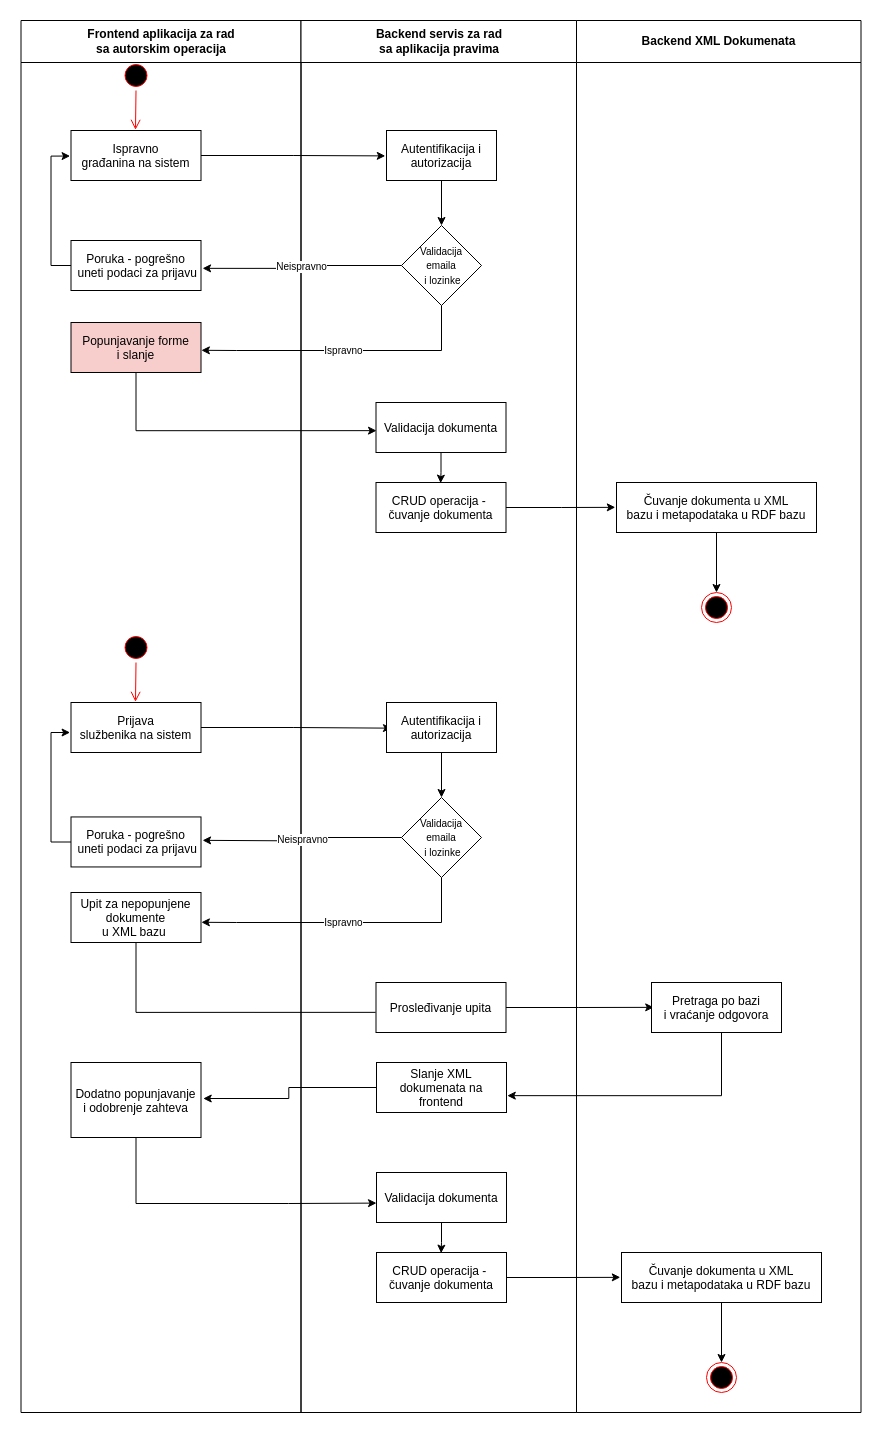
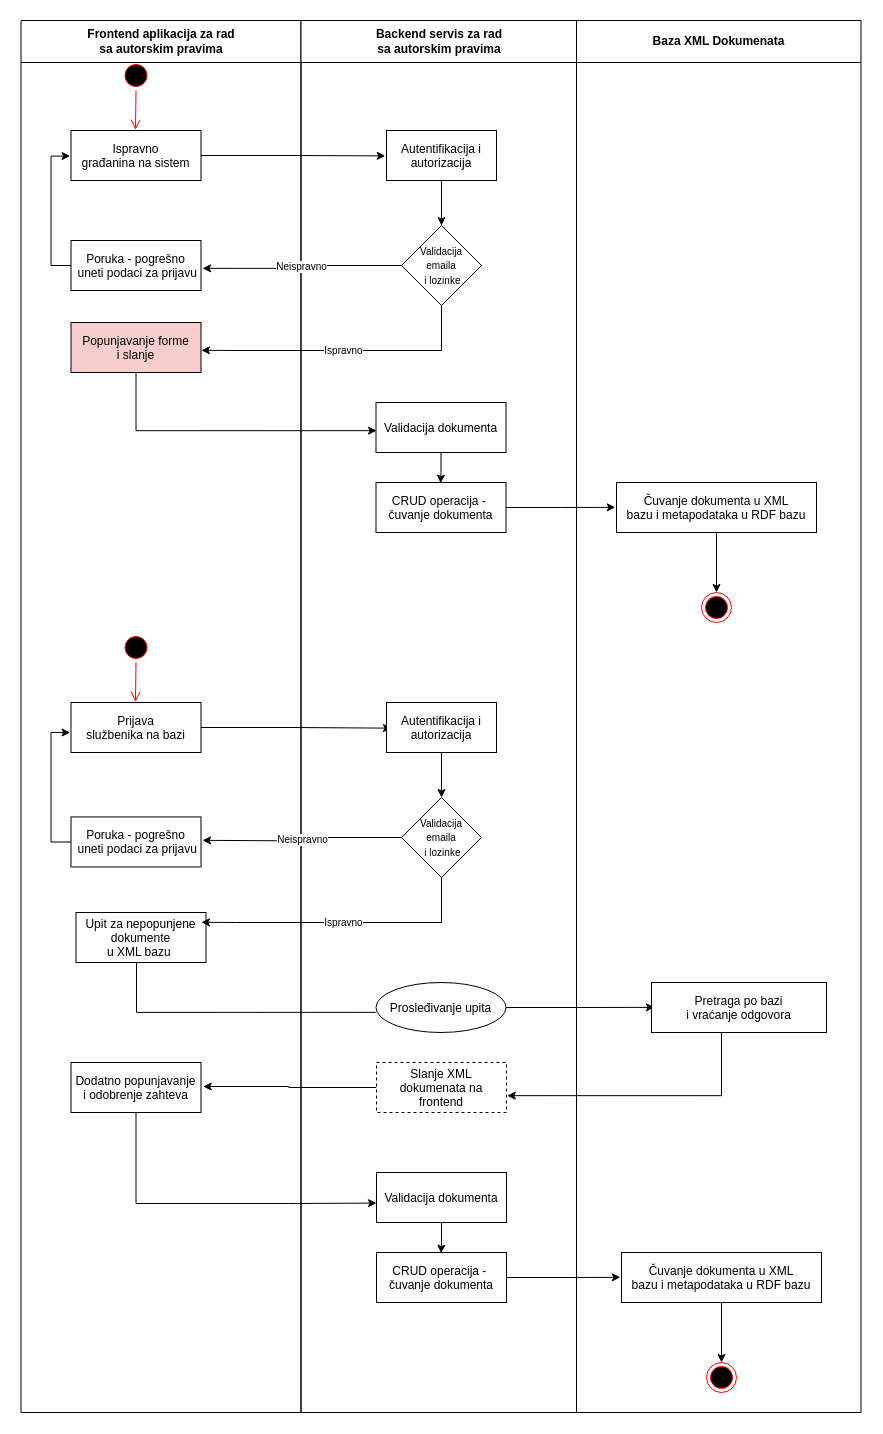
  <mxCell id="0" />
  <mxCell id="1" parent="0" />
  <mxCell id="2" style="edgeStyle=orthogonalEdgeStyle;rounded=0;orthogonalLoop=1;jettySize=auto;html=1;entryX=0;entryY=0.612;entryDx=0;entryDy=0;entryPerimeter=0;fontSize=10;" edge="1" parent="1" source="24" target="42"><mxGeometry relative="1" as="geometry"><Array as="points"><mxPoint x="135" y="1203" /><mxPoint x="288" y="1203" /></Array></mxGeometry></mxCell>
  <mxCell id="3" style="edgeStyle=orthogonalEdgeStyle;rounded=0;orthogonalLoop=1;jettySize=auto;html=1;entryX=1.017;entryY=0.48;entryDx=0;entryDy=0;entryPerimeter=0;fontSize=10;" edge="1" parent="1" source="41" target="24"><mxGeometry relative="1" as="geometry" /></mxCell>
  <mxCell id="4" style="edgeStyle=orthogonalEdgeStyle;rounded=0;orthogonalLoop=1;jettySize=auto;html=1;entryX=1.006;entryY=0.663;entryDx=0;entryDy=0;entryPerimeter=0;fontSize=10;" edge="1" parent="1" source="50" target="41"><mxGeometry relative="1" as="geometry"><Array as="points"><mxPoint x="721" y="1095" /></Array></mxGeometry></mxCell>
  <mxCell id="5" style="edgeStyle=orthogonalEdgeStyle;rounded=0;orthogonalLoop=1;jettySize=auto;html=1;entryX=0.017;entryY=0.497;entryDx=0;entryDy=0;entryPerimeter=0;fontSize=10;" edge="1" parent="1" source="40" target="50"><mxGeometry relative="1" as="geometry" /></mxCell>
  <mxCell id="6" style="edgeStyle=orthogonalEdgeStyle;rounded=0;orthogonalLoop=1;jettySize=auto;html=1;entryX=-0.003;entryY=0.597;entryDx=0;entryDy=0;entryPerimeter=0;fontSize=10;endArrow=none;" edge="1" parent="1" source="23" target="40"><mxGeometry relative="1" as="geometry"><Array as="points"><mxPoint x="136" y="1012" /></Array></mxGeometry></mxCell>
  <mxCell id="7" style="edgeStyle=orthogonalEdgeStyle;rounded=0;orthogonalLoop=1;jettySize=auto;html=1;entryX=0.045;entryY=0.513;entryDx=0;entryDy=0;entryPerimeter=0;fontSize=10;" edge="1" parent="1" source="20" target="36"><mxGeometry relative="1" as="geometry" /></mxCell>
  <mxCell id="8" style="edgeStyle=orthogonalEdgeStyle;rounded=0;orthogonalLoop=1;jettySize=auto;html=1;entryX=-0.006;entryY=0.497;entryDx=0;entryDy=0;entryPerimeter=0;fontSize=10;" edge="1" parent="1" source="35" target="48"><mxGeometry relative="1" as="geometry" /></mxCell>
  <mxCell id="9" style="edgeStyle=orthogonalEdgeStyle;rounded=0;orthogonalLoop=1;jettySize=auto;html=1;entryX=-0.011;entryY=0.508;entryDx=0;entryDy=0;entryPerimeter=0;fontSize=10;" edge="1" parent="1" source="14" target="31"><mxGeometry relative="1" as="geometry" /></mxCell>
  <mxCell id="10" style="edgeStyle=orthogonalEdgeStyle;rounded=0;orthogonalLoop=1;jettySize=auto;html=1;entryX=0.004;entryY=0.563;entryDx=0;entryDy=0;entryPerimeter=0;fontSize=10;" edge="1" parent="1" source="17" target="34"><mxGeometry relative="1" as="geometry"><Array as="points"><mxPoint x="136" y="430" /></Array></mxGeometry></mxCell>
- <mxCell id="11" value="Frontend aplikacija za rad &#10;sa autorskim operacija" style="swimlane;whiteSpace=wrap;startSize=42;" parent="1" vertex="1"><mxGeometry x="20.5" y="20" width="280" height="1392" as="geometry" /></mxCell>
+ <mxCell id="11" value="Frontend aplikacija za rad &#10;sa autorskim pravima" style="swimlane;whiteSpace=wrap;startSize=42;" parent="1" vertex="1"><mxGeometry x="20.5" y="20" width="280" height="1392" as="geometry" /></mxCell>
  <mxCell id="12" value="" style="ellipse;shape=startState;fillColor=#000000;strokeColor=#ff0000;" parent="11" vertex="1"><mxGeometry x="100" y="40" width="30" height="30" as="geometry" /></mxCell>
  <mxCell id="13" value="" style="edgeStyle=elbowEdgeStyle;elbow=horizontal;verticalAlign=bottom;endArrow=open;endSize=8;strokeColor=#FF0000;endFill=1;rounded=0;entryX=0.497;entryY=-0.013;entryDx=0;entryDy=0;entryPerimeter=0;" parent="11" source="12" target="14" edge="1"><mxGeometry x="100" y="40" as="geometry"><mxPoint x="235.5" y="92" as="targetPoint" /></mxGeometry></mxCell>
  <mxCell id="14" value="Ispravno &#10;građanina na sistem" style="" parent="11" vertex="1"><mxGeometry x="50" y="110" width="130" height="50" as="geometry" /></mxCell>
  <mxCell id="15" style="edgeStyle=orthogonalEdgeStyle;rounded=0;orthogonalLoop=1;jettySize=auto;html=1;entryX=-0.007;entryY=0.511;entryDx=0;entryDy=0;entryPerimeter=0;fontSize=10;" edge="1" parent="11" source="16" target="14"><mxGeometry relative="1" as="geometry"><Array as="points"><mxPoint x="30" y="245" /><mxPoint x="30" y="136" /></Array></mxGeometry></mxCell>
  <mxCell id="16" value="Poruka - pogrešno&#10; uneti podaci za prijavu" style="" vertex="1" parent="11"><mxGeometry x="50" y="220" width="130" height="50" as="geometry" /></mxCell>
  <mxCell id="17" value="Popunjavanje forme&#10;i slanje" style="fillColor=#f8cecc;" vertex="1" parent="11"><mxGeometry x="50" y="302" width="130" height="50" as="geometry" /></mxCell>
  <mxCell id="18" value="" style="ellipse;shape=startState;fillColor=#000000;strokeColor=#ff0000;" vertex="1" parent="11"><mxGeometry x="100" y="612" width="30" height="30" as="geometry" /></mxCell>
  <mxCell id="19" value="" style="edgeStyle=elbowEdgeStyle;elbow=horizontal;verticalAlign=bottom;endArrow=open;endSize=8;strokeColor=#FF0000;endFill=1;rounded=0;entryX=0.497;entryY=-0.013;entryDx=0;entryDy=0;entryPerimeter=0;" edge="1" parent="11" source="18" target="20"><mxGeometry x="-64.5" y="484" as="geometry"><mxPoint x="71" y="536" as="targetPoint" /></mxGeometry></mxCell>
- <mxCell id="20" value="Prijava &#10;službenika na sistem" style="" vertex="1" parent="11"><mxGeometry x="50" y="682" width="130" height="50" as="geometry" /></mxCell>
+ <mxCell id="20" value="Prijava &#10;službenika na bazi" style="" vertex="1" parent="11"><mxGeometry x="50" y="682" width="130" height="50" as="geometry" /></mxCell>
  <mxCell id="21" style="edgeStyle=orthogonalEdgeStyle;rounded=0;orthogonalLoop=1;jettySize=auto;html=1;entryX=-0.007;entryY=0.511;entryDx=0;entryDy=0;entryPerimeter=0;fontSize=10;" edge="1" parent="11" source="22"><mxGeometry relative="1" as="geometry"><mxPoint x="49.09" y="712.0" as="targetPoint" /><Array as="points"><mxPoint x="30" y="821.45" /><mxPoint x="30" y="712.45" /></Array></mxGeometry></mxCell>
  <mxCell id="22" value="Poruka - pogrešno&#10; uneti podaci za prijavu" style="" vertex="1" parent="11"><mxGeometry x="50" y="796.45" width="130" height="50" as="geometry" /></mxCell>
- <mxCell id="23" value="Upit za nepopunjene &#10;dokumente&#10;u XML bazu " style="" vertex="1" parent="11"><mxGeometry x="50" y="872" width="130" height="50" as="geometry" /></mxCell>
- <mxCell id="24" value="Dodatno popunjavanje&#10;i odobrenje zahteva" style="" vertex="1" parent="11"><mxGeometry x="50" y="1042" width="130" height="75" as="geometry" /></mxCell>
- <mxCell id="25" value="Backend servis za rad &#10;sa aplikacija pravima" style="swimlane;whiteSpace=wrap;startSize=42;" parent="1" vertex="1"><mxGeometry x="300.5" y="20" width="275.5" height="1392" as="geometry"><mxRectangle x="444.5" y="128" width="170" height="40" as="alternateBounds" /></mxGeometry></mxCell>
+ <mxCell id="23" value="Upit za nepopunjene &#10;dokumente&#10;u XML bazu " style="" vertex="1" parent="11"><mxGeometry x="55" y="892" width="130" height="50" as="geometry" /></mxCell>
+ <mxCell id="24" value="Dodatno popunjavanje&#10;i odobrenje zahteva" style="" vertex="1" parent="11"><mxGeometry x="50" y="1042" width="130" height="50" as="geometry" /></mxCell>
+ <mxCell id="25" value="Backend servis za rad &#10;sa autorskim pravima" style="swimlane;whiteSpace=wrap;startSize=42;" parent="1" vertex="1"><mxGeometry x="300.5" y="20" width="275.5" height="1392" as="geometry"><mxRectangle x="444.5" y="128" width="170" height="40" as="alternateBounds" /></mxGeometry></mxCell>
  <mxCell id="26" style="edgeStyle=orthogonalEdgeStyle;rounded=0;orthogonalLoop=1;jettySize=auto;html=1;entryX=0.5;entryY=0;entryDx=0;entryDy=0;fontSize=10;" edge="1" parent="25" source="44" target="45"><mxGeometry relative="1" as="geometry" /></mxCell>
  <mxCell id="27" style="edgeStyle=orthogonalEdgeStyle;rounded=0;orthogonalLoop=1;jettySize=auto;html=1;entryX=-0.006;entryY=0.497;entryDx=0;entryDy=0;entryPerimeter=0;fontSize=10;" edge="1" parent="25" source="43" target="44"><mxGeometry relative="1" as="geometry" /></mxCell>
  <mxCell id="28" style="edgeStyle=orthogonalEdgeStyle;rounded=0;orthogonalLoop=1;jettySize=auto;html=1;entryX=0.497;entryY=0.013;entryDx=0;entryDy=0;entryPerimeter=0;fontSize=10;" edge="1" parent="25" source="42" target="43"><mxGeometry relative="1" as="geometry" /></mxCell>
  <mxCell id="29" style="edgeStyle=orthogonalEdgeStyle;rounded=0;orthogonalLoop=1;jettySize=auto;html=1;fontSize=10;" edge="1" parent="25" source="36" target="37"><mxGeometry relative="1" as="geometry" /></mxCell>
  <mxCell id="30" style="edgeStyle=orthogonalEdgeStyle;rounded=0;orthogonalLoop=1;jettySize=auto;html=1;fontSize=10;" edge="1" parent="25" source="31" target="32"><mxGeometry relative="1" as="geometry" /></mxCell>
  <mxCell id="31" value="Autentifikacija i &#10;autorizacija" style="" parent="25" vertex="1"><mxGeometry x="85.5" y="110" width="110" height="50" as="geometry" /></mxCell>
  <mxCell id="32" value="&lt;font style=&quot;font-size: 10px;&quot;&gt;Validacija&lt;br&gt;emaila&lt;br&gt;&amp;nbsp;i lozinke&lt;/font&gt;" style="rhombus;whiteSpace=wrap;html=1;" vertex="1" parent="25"><mxGeometry x="100.5" y="205" width="80" height="80" as="geometry" /></mxCell>
  <mxCell id="33" style="edgeStyle=orthogonalEdgeStyle;rounded=0;orthogonalLoop=1;jettySize=auto;html=1;entryX=0.497;entryY=0.013;entryDx=0;entryDy=0;entryPerimeter=0;fontSize=10;" edge="1" parent="25" source="34" target="35"><mxGeometry relative="1" as="geometry" /></mxCell>
  <mxCell id="34" value="Validacija dokumenta" style="" vertex="1" parent="25"><mxGeometry x="75" y="382" width="130" height="50" as="geometry" /></mxCell>
  <mxCell id="35" value="CRUD operacija - &#10;čuvanje dokumenta" style="" vertex="1" parent="25"><mxGeometry x="75" y="462" width="130" height="50" as="geometry" /></mxCell>
  <mxCell id="36" value="Autentifikacija i &#10;autorizacija" style="" vertex="1" parent="25"><mxGeometry x="85.5" y="682" width="110" height="50" as="geometry" /></mxCell>
  <mxCell id="37" value="&lt;font style=&quot;font-size: 10px;&quot;&gt;Validacija&lt;br&gt;emaila&lt;br&gt;&amp;nbsp;i lozinke&lt;/font&gt;" style="rhombus;whiteSpace=wrap;html=1;" vertex="1" parent="25"><mxGeometry x="100.5" y="777" width="80" height="80" as="geometry" /></mxCell>
  <mxCell id="38" value="Neispravno" style="edgeStyle=orthogonalEdgeStyle;rounded=0;orthogonalLoop=1;jettySize=auto;html=1;exitX=0;exitY=0.5;exitDx=0;exitDy=0;fontSize=10;entryX=1.012;entryY=0.557;entryDx=0;entryDy=0;entryPerimeter=0;" edge="1" parent="25" source="37"><mxGeometry relative="1" as="geometry"><mxPoint x="-98.44" y="819.85" as="targetPoint" /></mxGeometry></mxCell>
  <mxCell id="39" value="Ispravno" style="edgeStyle=orthogonalEdgeStyle;rounded=0;orthogonalLoop=1;jettySize=auto;html=1;exitX=0.5;exitY=1;exitDx=0;exitDy=0;fontSize=10;entryX=1.003;entryY=0.556;entryDx=0;entryDy=0;entryPerimeter=0;" edge="1" parent="25" source="37"><mxGeometry relative="1" as="geometry"><mxPoint x="-99.61" y="901.8" as="targetPoint" /><Array as="points"><mxPoint x="140.5" y="902" /><mxPoint x="-64.5" y="902" /></Array></mxGeometry></mxCell>
- <mxCell id="40" value="Prosleđivanje upita" style="" vertex="1" parent="25"><mxGeometry x="75" y="962" width="130" height="50" as="geometry" /></mxCell>
- <mxCell id="41" value="Slanje XML&#10;dokumenata na&#10;frontend" style="" vertex="1" parent="25"><mxGeometry x="75.5" y="1042" width="130" height="50" as="geometry" /></mxCell>
+ <mxCell id="40" value="Prosleđivanje upita" style="ellipse;" vertex="1" parent="25"><mxGeometry x="75" y="962" width="130" height="50" as="geometry" /></mxCell>
+ <mxCell id="41" value="Slanje XML&#10;dokumenata na&#10;frontend" style="dashed=1;" vertex="1" parent="25"><mxGeometry x="75.5" y="1042" width="130" height="50" as="geometry" /></mxCell>
  <mxCell id="42" value="Validacija dokumenta" style="" vertex="1" parent="25"><mxGeometry x="75.5" y="1152" width="130" height="50" as="geometry" /></mxCell>
  <mxCell id="43" value="CRUD operacija - &#10;čuvanje dokumenta" style="" vertex="1" parent="25"><mxGeometry x="75.5" y="1232" width="130" height="50" as="geometry" /></mxCell>
  <mxCell id="44" value="Čuvanje dokumenta u XML &#10;bazu i metapodataka u RDF bazu" style="" vertex="1" parent="25"><mxGeometry x="320.5" y="1232" width="200" height="50" as="geometry" /></mxCell>
  <mxCell id="45" value="" style="ellipse;html=1;shape=endState;fillColor=#000000;strokeColor=#ff0000;fontSize=10;" vertex="1" parent="25"><mxGeometry x="405.5" y="1342" width="30" height="30" as="geometry" /></mxCell>
- <mxCell id="46" value="Backend XML Dokumenata" style="swimlane;whiteSpace=wrap;startSize=42;" parent="1" vertex="1"><mxGeometry x="576" y="20" width="284.5" height="1392" as="geometry" /></mxCell>
+ <mxCell id="46" value="Baza XML Dokumenata" style="swimlane;whiteSpace=wrap;startSize=42;" parent="1" vertex="1"><mxGeometry x="576" y="20" width="284.5" height="1392" as="geometry" /></mxCell>
  <mxCell id="47" style="edgeStyle=orthogonalEdgeStyle;rounded=0;orthogonalLoop=1;jettySize=auto;html=1;entryX=0.5;entryY=0;entryDx=0;entryDy=0;fontSize=10;" edge="1" parent="46" source="48" target="49"><mxGeometry relative="1" as="geometry" /></mxCell>
  <mxCell id="48" value="Čuvanje dokumenta u XML &#10;bazu i metapodataka u RDF bazu" style="" vertex="1" parent="46"><mxGeometry x="40" y="462" width="200" height="50" as="geometry" /></mxCell>
  <mxCell id="49" value="" style="ellipse;html=1;shape=endState;fillColor=#000000;strokeColor=#ff0000;fontSize=10;" vertex="1" parent="46"><mxGeometry x="125" y="572" width="30" height="30" as="geometry" /></mxCell>
- <mxCell id="50" value="Pretraga po bazi&#10;i vraćanje odgovora" style="" vertex="1" parent="46"><mxGeometry x="75" y="962" width="130" height="50" as="geometry" /></mxCell>
+ <mxCell id="50" value="Pretraga po bazi&#10;i vraćanje odgovora" style="" vertex="1" parent="46"><mxGeometry x="75" y="962" width="175" height="50" as="geometry" /></mxCell>
  <mxCell id="51" value="Neispravno" style="edgeStyle=orthogonalEdgeStyle;rounded=0;orthogonalLoop=1;jettySize=auto;html=1;exitX=0;exitY=0.5;exitDx=0;exitDy=0;fontSize=10;entryX=1.012;entryY=0.557;entryDx=0;entryDy=0;entryPerimeter=0;" edge="1" parent="1" source="32" target="16"><mxGeometry relative="1" as="geometry"><mxPoint x="196" y="265" as="targetPoint" /></mxGeometry></mxCell>
  <mxCell id="52" value="Ispravno" style="edgeStyle=orthogonalEdgeStyle;rounded=0;orthogonalLoop=1;jettySize=auto;html=1;exitX=0.5;exitY=1;exitDx=0;exitDy=0;fontSize=10;entryX=1.003;entryY=0.556;entryDx=0;entryDy=0;entryPerimeter=0;" edge="1" parent="1" source="32" target="17"><mxGeometry relative="1" as="geometry"><mxPoint x="236" y="342" as="targetPoint" /><Array as="points"><mxPoint x="441" y="350" /><mxPoint x="236" y="350" /></Array></mxGeometry></mxCell>
